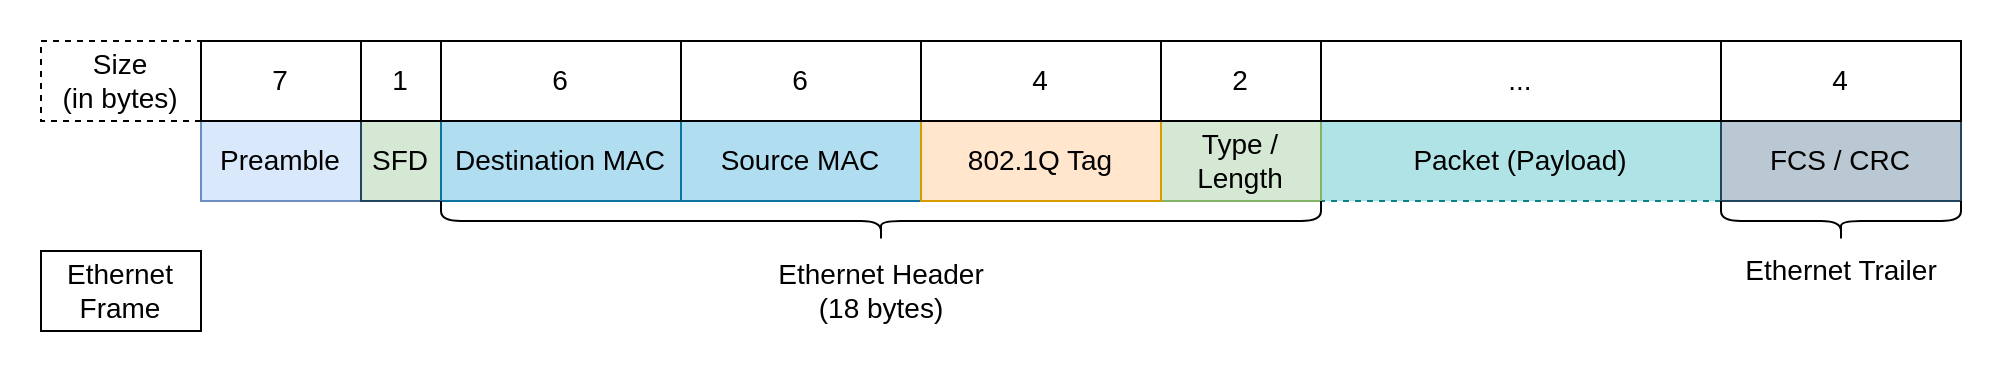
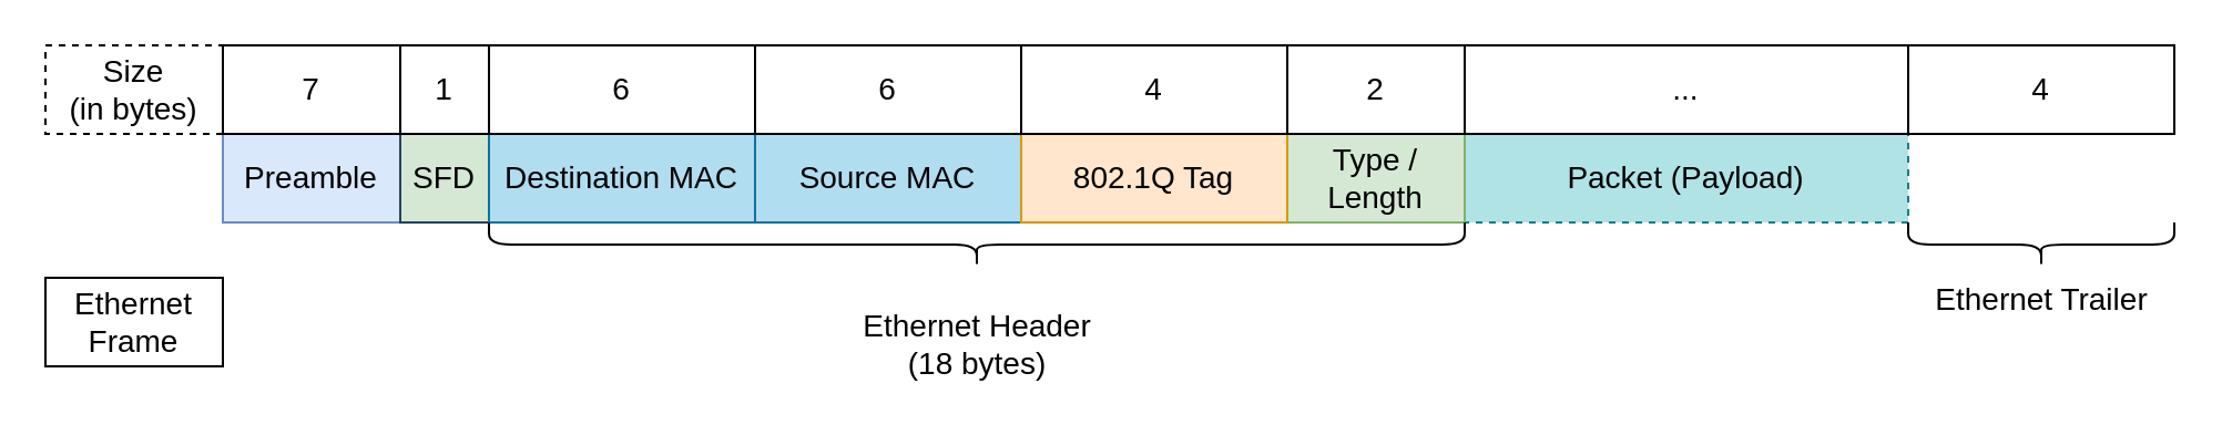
  <mxCell id="0" />
  <mxCell id="1" parent="0" />
  <mxCell id="2" value="&lt;div style=&quot;font-size: 14px;&quot;&gt;Size&lt;/div&gt;&lt;div style=&quot;font-size: 14px;&quot;&gt;(in bytes)&lt;br style=&quot;font-size: 14px;&quot;&gt;&lt;/div&gt;" style="rounded=0;whiteSpace=wrap;html=1;fontSize=14;dashed=1;" parent="1" vertex="1"><mxGeometry x="20" y="20" width="80" height="40" as="geometry" /></mxCell>
  <mxCell id="3" value="Ethernet Frame" style="rounded=0;whiteSpace=wrap;html=1;fontSize=14;" parent="1" vertex="1"><mxGeometry x="20" y="125" width="80" height="40" as="geometry" /></mxCell>
  <mxCell id="4" value="Preamble" style="rounded=0;whiteSpace=wrap;html=1;fillColor=#dae8fc;strokeColor=#6c8ebf;fontSize=14;" parent="1" vertex="1"><mxGeometry x="100" y="60" width="80" height="40" as="geometry" /></mxCell>
  <mxCell id="5" value="7" style="rounded=0;whiteSpace=wrap;html=1;fontSize=14;" parent="1" vertex="1"><mxGeometry x="100" y="20" width="80" height="40" as="geometry" /></mxCell>
  <mxCell id="6" value="SFD" style="rounded=0;whiteSpace=wrap;html=1;fillColor=#d5e8d4;strokeColor=#23445d;fontSize=14;" parent="1" vertex="1"><mxGeometry x="180" y="60" width="40" height="40" as="geometry" /></mxCell>
  <mxCell id="7" value="1" style="rounded=0;whiteSpace=wrap;html=1;fontSize=14;" parent="1" vertex="1"><mxGeometry x="180" y="20" width="40" height="40" as="geometry" /></mxCell>
  <mxCell id="8" value="Destination MAC" style="rounded=0;whiteSpace=wrap;html=1;fillColor=#b1ddf0;strokeColor=#10739e;fontSize=14;" parent="1" vertex="1"><mxGeometry x="220" y="60" width="120" height="40" as="geometry" /></mxCell>
  <mxCell id="9" value="Packet (Payload)" style="rounded=0;whiteSpace=wrap;html=1;fillColor=#b0e3e6;strokeColor=#0e8088;fontSize=14;dashed=1;" parent="1" vertex="1"><mxGeometry x="660" y="60" width="200" height="40" as="geometry" /></mxCell>
- <mxCell id="10" value="FCS / CRC" style="rounded=0;whiteSpace=wrap;html=1;fillColor=#bac8d3;strokeColor=#23445d;fontSize=14;" parent="1" vertex="1"><mxGeometry x="860" y="60" width="120" height="40" as="geometry" /></mxCell>
  <mxCell id="11" value="6" style="rounded=0;whiteSpace=wrap;html=1;fontSize=14;" parent="1" vertex="1"><mxGeometry x="220" y="20" width="120" height="40" as="geometry" /></mxCell>
  <mxCell id="12" value="&lt;font style=&quot;font-size: 14px;&quot;&gt;...&lt;/font&gt;" style="rounded=0;whiteSpace=wrap;html=1;fontSize=14;" parent="1" vertex="1"><mxGeometry x="660" y="20" width="200" height="40" as="geometry" /></mxCell>
  <mxCell id="13" value="4" style="rounded=0;whiteSpace=wrap;html=1;fontSize=14;" parent="1" vertex="1"><mxGeometry x="860" y="20" width="120" height="40" as="geometry" /></mxCell>
  <mxCell id="14" value="Source MAC" style="rounded=0;whiteSpace=wrap;html=1;fillColor=#b1ddf0;strokeColor=#10739e;fontSize=14;" parent="1" vertex="1"><mxGeometry x="340" y="60" width="120" height="40" as="geometry" /></mxCell>
  <mxCell id="15" value="Type / Length" style="rounded=0;whiteSpace=wrap;html=1;fontSize=14;fillColor=#d5e8d4;strokeColor=#82b366;" parent="1" vertex="1"><mxGeometry x="580" y="60" width="80" height="40" as="geometry" /></mxCell>
  <mxCell id="16" value="6" style="rounded=0;whiteSpace=wrap;html=1;fontSize=14;" parent="1" vertex="1"><mxGeometry x="340" y="20" width="120" height="40" as="geometry" /></mxCell>
  <mxCell id="17" value="2" style="rounded=0;whiteSpace=wrap;html=1;fontSize=14;" parent="1" vertex="1"><mxGeometry x="580" y="20" width="80" height="40" as="geometry" /></mxCell>
  <mxCell id="18" value="" style="shape=curlyBracket;whiteSpace=wrap;html=1;rounded=1;fontSize=14;direction=north;" parent="1" vertex="1"><mxGeometry x="220" y="100" width="440" height="20" as="geometry" /></mxCell>
- <mxCell id="19" value="&lt;div&gt;Ethernet Header&lt;/div&gt;&lt;div&gt;(18 bytes)&lt;br&gt;&lt;/div&gt;" style="text;html=1;align=center;verticalAlign=middle;resizable=0;points=[];autosize=1;strokeColor=none;fillColor=none;fontSize=14;" parent="1" vertex="1"><mxGeometry x="375" y="120" width="130" height="50" as="geometry" /></mxCell>
+ <mxCell id="19" value="&lt;div&gt;Ethernet Header&lt;/div&gt;&lt;div&gt;(18 bytes)&lt;br&gt;&lt;/div&gt;" style="text;html=1;align=center;verticalAlign=middle;resizable=0;points=[];autosize=1;strokeColor=none;fillColor=none;fontSize=14;" parent="1" vertex="1"><mxGeometry x="375" y="130" width="130" height="50" as="geometry" /></mxCell>
  <mxCell id="20" value="" style="shape=curlyBracket;whiteSpace=wrap;html=1;rounded=1;fontSize=14;direction=north;" parent="1" vertex="1"><mxGeometry x="860" y="100" width="120" height="20" as="geometry" /></mxCell>
  <mxCell id="21" value="Ethernet Trailer" style="text;html=1;align=center;verticalAlign=middle;resizable=0;points=[];autosize=1;strokeColor=none;fillColor=none;fontSize=14;" parent="1" vertex="1"><mxGeometry x="860" y="120" width="120" height="30" as="geometry" /></mxCell>
  <mxCell id="22" value="802.1Q Tag" style="rounded=0;whiteSpace=wrap;html=1;fillColor=#ffe6cc;strokeColor=#d79b00;fontSize=14;" vertex="1" parent="1"><mxGeometry x="460" y="60" width="120" height="40" as="geometry" /></mxCell>
  <mxCell id="23" value="4" style="rounded=0;whiteSpace=wrap;html=1;fontSize=14;" vertex="1" parent="1"><mxGeometry x="460" y="20" width="120" height="40" as="geometry" /></mxCell>
